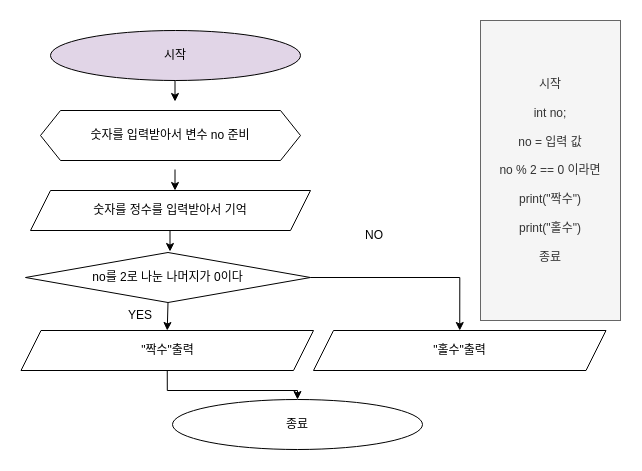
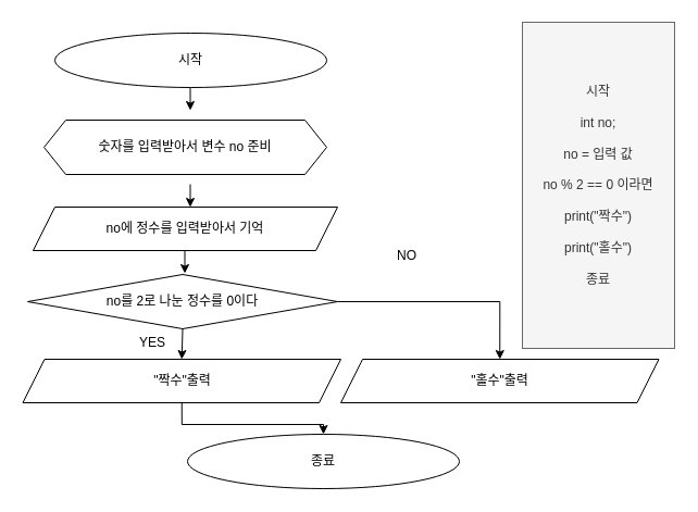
  <mxCell id="0" />
  <mxCell id="1" parent="0" />
- <mxCell id="2" value="시작" style="ellipse;whiteSpace=wrap;html=1;fillColor=#e1d5e7;" vertex="1" parent="1"><mxGeometry x="50" y="30" width="250" height="50" as="geometry" /></mxCell>
+ <mxCell id="2" value="시작" style="ellipse;whiteSpace=wrap;html=1;" vertex="1" parent="1"><mxGeometry x="50" y="30" width="250" height="50" as="geometry" /></mxCell>
  <mxCell id="3" value="종료" style="ellipse;whiteSpace=wrap;html=1;" vertex="1" parent="1"><mxGeometry x="172" y="399" width="250" height="50" as="geometry" /></mxCell>
  <mxCell id="4" value="숫자를 입력받아서 변수 no 준비" style="shape=hexagon;perimeter=hexagonPerimeter2;whiteSpace=wrap;html=1;fixedSize=1;" vertex="1" parent="1"><mxGeometry x="40" y="110" width="260" height="50" as="geometry" /></mxCell>
  <mxCell id="5" style="edgeStyle=orthogonalEdgeStyle;rounded=0;orthogonalLoop=1;jettySize=auto;html=1;entryX=0.5;entryY=0;entryDx=0;entryDy=0;" edge="1" parent="1" source="8" target="14"><mxGeometry relative="1" as="geometry"><mxPoint x="350" y="210" as="targetPoint" /></mxGeometry></mxCell>
- <mxCell id="6" value="숫자를 정수를 입력받아서 기억" style="shape=parallelogram;perimeter=parallelogramPerimeter;whiteSpace=wrap;html=1;fixedSize=1;" vertex="1" parent="1"><mxGeometry x="30" y="190" width="280" height="40" as="geometry" /></mxCell>
+ <mxCell id="6" value="no에 정수를 입력받아서 기억" style="shape=parallelogram;perimeter=parallelogramPerimeter;whiteSpace=wrap;html=1;fixedSize=1;" vertex="1" parent="1"><mxGeometry x="30" y="190" width="280" height="40" as="geometry" /></mxCell>
  <mxCell id="7" style="edgeStyle=orthogonalEdgeStyle;rounded=0;orthogonalLoop=1;jettySize=auto;html=1;exitX=0.5;exitY=1;exitDx=0;exitDy=0;entryX=0.5;entryY=0;entryDx=0;entryDy=0;" edge="1" parent="1" source="8" target="10"><mxGeometry relative="1" as="geometry" /></mxCell>
- <mxCell id="8" value="no를 2로 나눈 나머지가 0이다" style="rhombus;whiteSpace=wrap;html=1;" vertex="1" parent="1"><mxGeometry x="25" y="252" width="285" height="50" as="geometry" /></mxCell>
+ <mxCell id="8" value="no를 2로 나눈 정수를 0이다" style="rhombus;whiteSpace=wrap;html=1;" vertex="1" parent="1"><mxGeometry x="25" y="252" width="285" height="50" as="geometry" /></mxCell>
  <mxCell id="9" style="edgeStyle=orthogonalEdgeStyle;rounded=0;orthogonalLoop=1;jettySize=auto;html=1;exitX=0.5;exitY=1;exitDx=0;exitDy=0;entryX=0.5;entryY=0;entryDx=0;entryDy=0;" edge="1" parent="1" source="10" target="3"><mxGeometry relative="1" as="geometry" /></mxCell>
  <mxCell id="10" value="&quot;짝수&quot;출력" style="shape=parallelogram;perimeter=parallelogramPerimeter;whiteSpace=wrap;html=1;fixedSize=1;" vertex="1" parent="1"><mxGeometry x="20.5" y="330" width="292.5" height="40" as="geometry" /></mxCell>
  <mxCell id="11" value="" style="endArrow=classic;html=1;rounded=0;" edge="1" parent="1"><mxGeometry width="50" height="50" relative="1" as="geometry"><mxPoint x="174.5" y="80" as="sourcePoint" /><mxPoint x="174.5" y="101" as="targetPoint" /></mxGeometry></mxCell>
  <mxCell id="12" value="" style="endArrow=classic;html=1;rounded=0;" edge="1" parent="1"><mxGeometry width="50" height="50" relative="1" as="geometry"><mxPoint x="174.5" y="169" as="sourcePoint" /><mxPoint x="174.5" y="190" as="targetPoint" /></mxGeometry></mxCell>
  <mxCell id="13" value="" style="endArrow=classic;html=1;rounded=0;" edge="1" parent="1"><mxGeometry width="50" height="50" relative="1" as="geometry"><mxPoint x="169.5" y="230" as="sourcePoint" /><mxPoint x="169.5" y="251" as="targetPoint" /></mxGeometry></mxCell>
  <mxCell id="14" value="&quot;홀수&quot;출력" style="shape=parallelogram;perimeter=parallelogramPerimeter;whiteSpace=wrap;html=1;fixedSize=1;" vertex="1" parent="1"><mxGeometry x="313" y="330" width="292.5" height="40" as="geometry" /></mxCell>
  <mxCell id="15" value="NO" style="text;html=1;strokeColor=none;fillColor=none;align=center;verticalAlign=middle;whiteSpace=wrap;rounded=0;" vertex="1" parent="1"><mxGeometry x="344" y="220" width="60" height="30" as="geometry" /></mxCell>
  <mxCell id="16" value="YES" style="text;html=1;strokeColor=none;fillColor=none;align=center;verticalAlign=middle;whiteSpace=wrap;rounded=0;" vertex="1" parent="1"><mxGeometry x="110" y="300" width="60" height="30" as="geometry" /></mxCell>
  <mxCell id="17" value="시작&lt;br&gt;&lt;br&gt;int no;&lt;br&gt;&lt;br&gt;no = 입력 값&lt;br&gt;&lt;br&gt;no % 2 == 0 이라면&lt;br&gt;&lt;br&gt;print(&quot;짝수&quot;)&lt;br&gt;&lt;br&gt;print(&quot;홀수&quot;)&lt;br&gt;&lt;br&gt;종료" style="text;html=1;align=center;verticalAlign=middle;whiteSpace=wrap;rounded=0;fillColor=#f5f5f5;fontColor=#333333;strokeColor=#666666;" vertex="1" parent="1"><mxGeometry x="480" y="20" width="140" height="300" as="geometry" /></mxCell>
